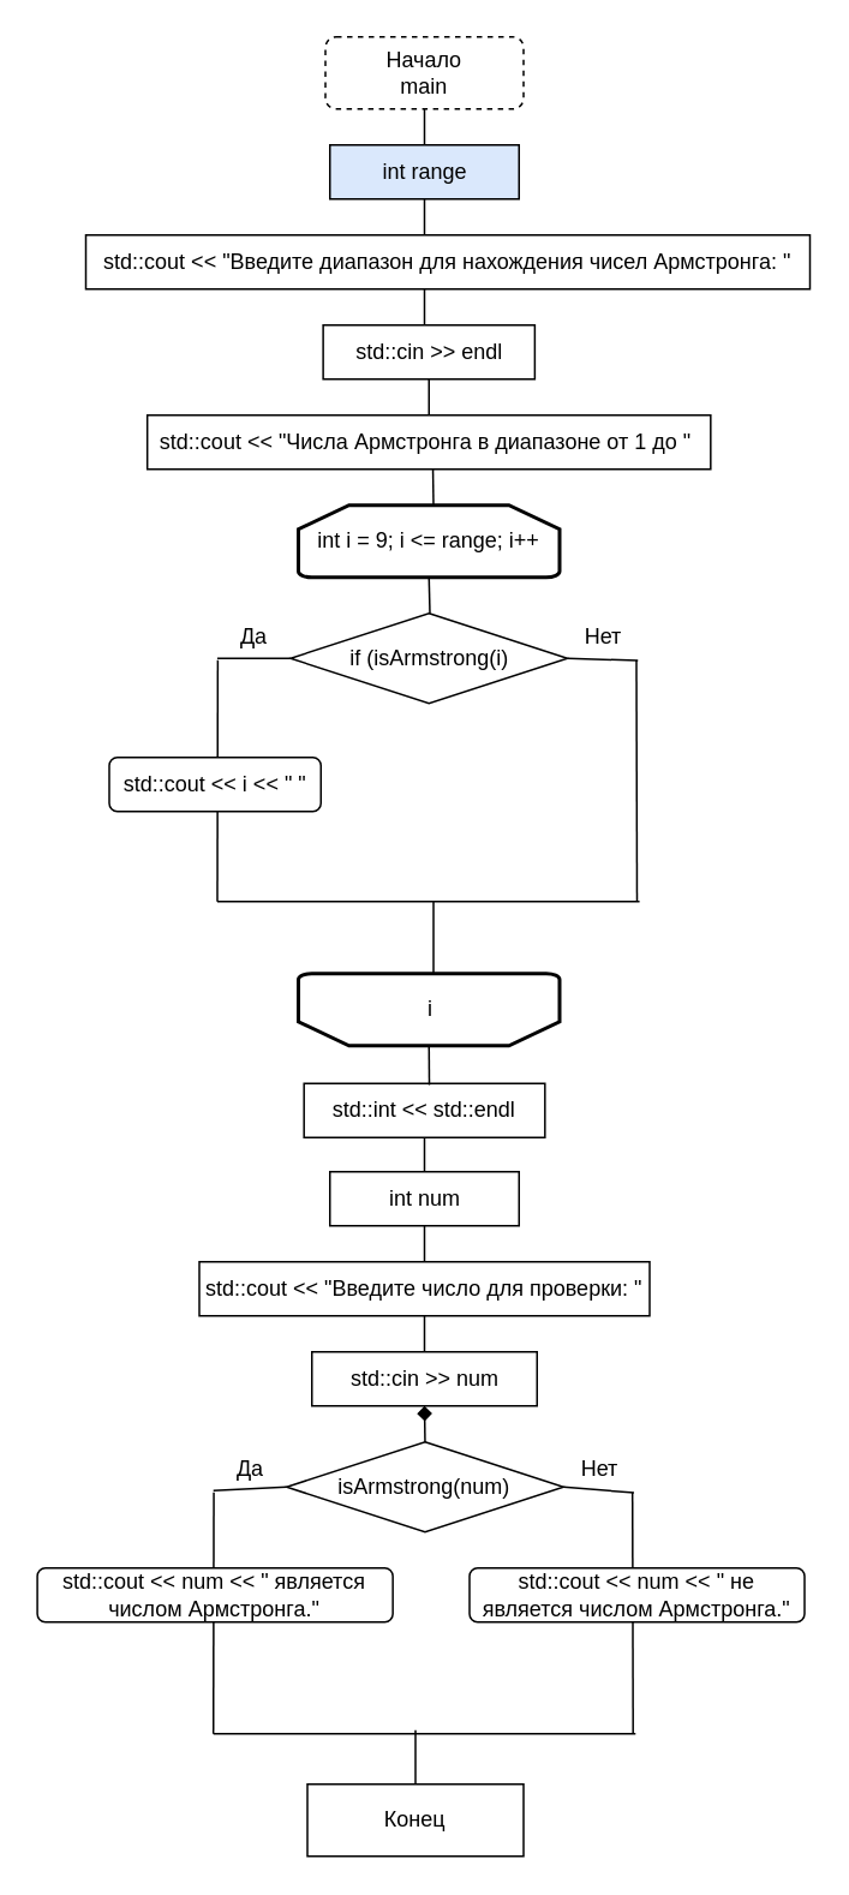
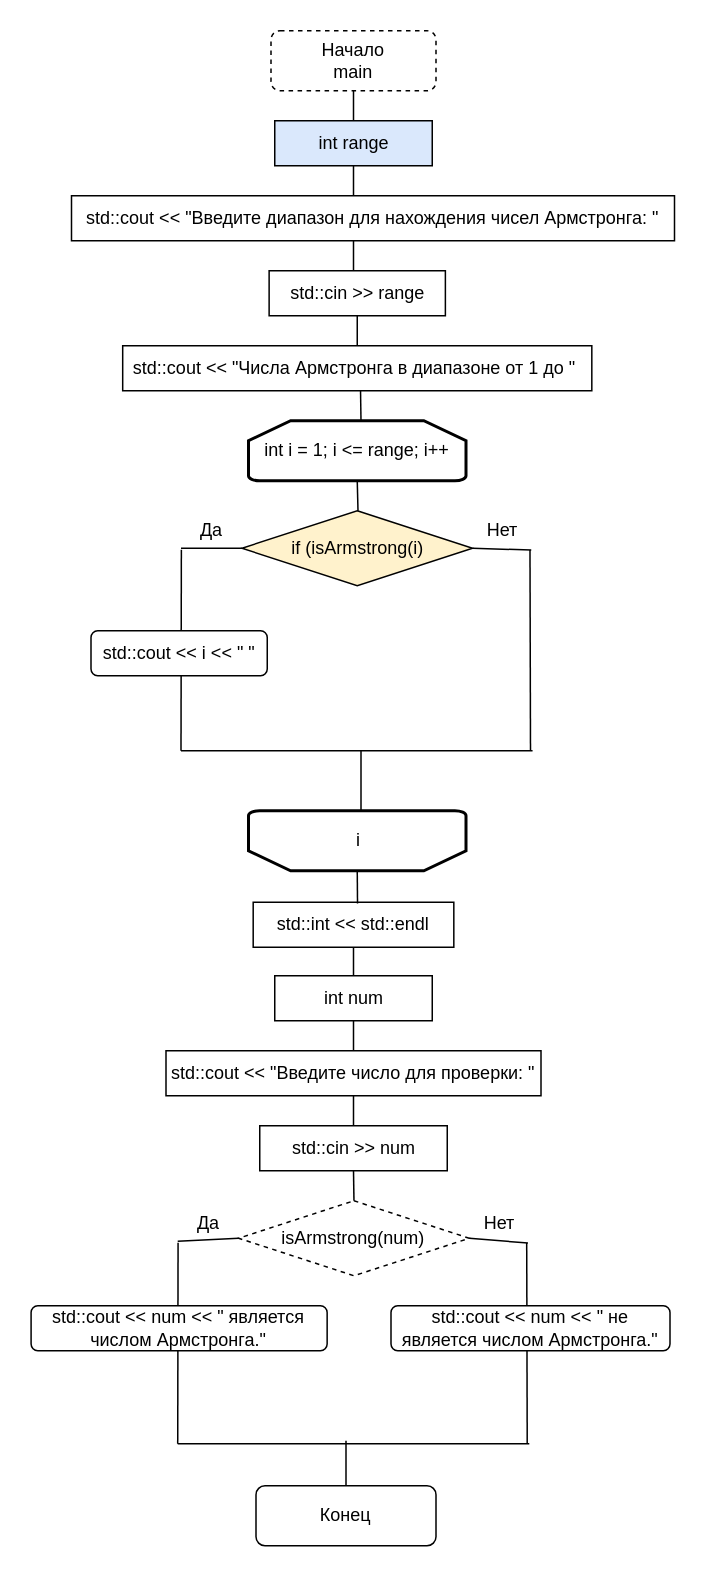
  <mxCell id="0" />
  <mxCell id="1" parent="0" />
  <mxCell id="2" style="edgeStyle=orthogonalEdgeStyle;rounded=0;orthogonalLoop=1;jettySize=auto;html=1;endArrow=none;endFill=0;" edge="1" parent="1" source="3"><mxGeometry relative="1" as="geometry"><mxPoint x="235" y="80" as="targetPoint" /></mxGeometry></mxCell>
  <mxCell id="3" value="Началo&lt;div&gt;main&lt;/div&gt;" style="rounded=1;whiteSpace=wrap;html=1;fontSize=12;glass=0;strokeWidth=1;shadow=0;dashed=1;" parent="1" vertex="1"><mxGeometry x="180" y="20" width="110" height="40" as="geometry" /></mxCell>
- <mxCell id="4" value="Конец" style="whiteSpace=wrap;html=1;fontSize=12;glass=0;strokeWidth=1;shadow=0;rounded=0;" parent="1" vertex="1"><mxGeometry x="170" y="990" width="120" height="40" as="geometry" /></mxCell>
+ <mxCell id="4" value="Конец" style="rounded=1;whiteSpace=wrap;html=1;fontSize=12;glass=0;strokeWidth=1;shadow=0;" parent="1" vertex="1"><mxGeometry x="170" y="990" width="120" height="40" as="geometry" /></mxCell>
  <mxCell id="5" value="int range" style="rounded=0;whiteSpace=wrap;html=1;fillColor=#dae8fc;" vertex="1" parent="1"><mxGeometry x="182.5" y="80" width="105" height="30" as="geometry" /></mxCell>
  <mxCell id="6" style="edgeStyle=orthogonalEdgeStyle;rounded=0;orthogonalLoop=1;jettySize=auto;html=1;endArrow=none;endFill=0;" edge="1" parent="1"><mxGeometry relative="1" as="geometry"><mxPoint x="235" y="130" as="targetPoint" /><mxPoint x="235" y="110" as="sourcePoint" /></mxGeometry></mxCell>
  <mxCell id="7" value="std::cout &amp;lt;&amp;lt; &quot;Введите диапазон для нахождения чисел Армстронга: &quot;" style="rounded=0;whiteSpace=wrap;html=1;" vertex="1" parent="1"><mxGeometry x="47" y="130" width="402" height="30" as="geometry" /></mxCell>
  <mxCell id="8" style="edgeStyle=orthogonalEdgeStyle;rounded=0;orthogonalLoop=1;jettySize=auto;html=1;endArrow=none;endFill=0;" edge="1" parent="1"><mxGeometry relative="1" as="geometry"><mxPoint x="237.5" y="230" as="targetPoint" /><mxPoint x="237.5" y="210" as="sourcePoint" /></mxGeometry></mxCell>
  <mxCell id="9" value="std::cout &amp;lt;&amp;lt; &quot;Числа Армстронга в диапазоне от 1 до &quot;&amp;nbsp;" style="rounded=0;whiteSpace=wrap;html=1;" vertex="1" parent="1"><mxGeometry x="81.13" y="230" width="312.75" height="30" as="geometry" /></mxCell>
  <mxCell id="10" style="edgeStyle=orthogonalEdgeStyle;rounded=0;orthogonalLoop=1;jettySize=auto;html=1;endArrow=none;endFill=0;" edge="1" parent="1"><mxGeometry relative="1" as="geometry"><mxPoint x="235" y="180" as="targetPoint" /><mxPoint x="235" y="160" as="sourcePoint" /></mxGeometry></mxCell>
- <mxCell id="11" value="std::cin &amp;gt;&amp;gt; endl" style="rounded=0;whiteSpace=wrap;html=1;" vertex="1" parent="1"><mxGeometry x="178.75" y="180" width="117.5" height="30" as="geometry" /></mxCell>
- <mxCell id="12" value="int i = 9; i &amp;lt;= range; i++" style="strokeWidth=2;html=1;shape=mxgraph.flowchart.loop_limit;whiteSpace=wrap;" vertex="1" parent="1"><mxGeometry x="165" y="280" width="145" height="40" as="geometry" /></mxCell>
+ <mxCell id="11" value="std::cin &amp;gt;&amp;gt; range" style="rounded=0;whiteSpace=wrap;html=1;" vertex="1" parent="1"><mxGeometry x="178.75" y="180" width="117.5" height="30" as="geometry" /></mxCell>
+ <mxCell id="12" value="int i = 1; i &amp;lt;= range; i++" style="strokeWidth=2;html=1;shape=mxgraph.flowchart.loop_limit;whiteSpace=wrap;" vertex="1" parent="1"><mxGeometry x="165" y="280" width="145" height="40" as="geometry" /></mxCell>
  <mxCell id="13" value="" style="endArrow=none;html=1;rounded=0;entryX=0.507;entryY=1;entryDx=0;entryDy=0;entryPerimeter=0;" edge="1" parent="1" target="9"><mxGeometry width="50" height="50" relative="1" as="geometry"><mxPoint x="240" y="280" as="sourcePoint" /><mxPoint x="450" y="230" as="targetPoint" /><Array as="points" /></mxGeometry></mxCell>
  <mxCell id="14" value="" style="endArrow=none;html=1;rounded=0;exitX=0.5;exitY=1;exitDx=0;exitDy=0;exitPerimeter=0;" edge="1" parent="1" source="12"><mxGeometry width="50" height="50" relative="1" as="geometry"><mxPoint x="340" y="270" as="sourcePoint" /><mxPoint x="238" y="340" as="targetPoint" /></mxGeometry></mxCell>
- <mxCell id="15" value="if (isArmstrong(i)" style="rhombus;whiteSpace=wrap;html=1;" vertex="1" parent="1"><mxGeometry x="160.63" y="340" width="153.75" height="50" as="geometry" /></mxCell>
+ <mxCell id="15" value="if (isArmstrong(i)" style="rhombus;whiteSpace=wrap;html=1;fillColor=#fff2cc;" vertex="1" parent="1"><mxGeometry x="160.63" y="340" width="153.75" height="50" as="geometry" /></mxCell>
  <mxCell id="16" value="" style="endArrow=none;html=1;rounded=0;exitX=1;exitY=0.5;exitDx=0;exitDy=0;entryX=0.978;entryY=0.94;entryDx=0;entryDy=0;entryPerimeter=0;" edge="1" parent="1" source="15" target="18"><mxGeometry width="50" height="50" relative="1" as="geometry"><mxPoint x="380" y="310" as="sourcePoint" /><mxPoint x="360" y="365" as="targetPoint" /></mxGeometry></mxCell>
  <mxCell id="17" value="" style="endArrow=none;html=1;rounded=0;exitX=0;exitY=0.5;exitDx=0;exitDy=0;" edge="1" parent="1" source="15"><mxGeometry width="50" height="50" relative="1" as="geometry"><mxPoint x="324" y="375" as="sourcePoint" /><mxPoint x="120" y="365" as="targetPoint" /></mxGeometry></mxCell>
  <mxCell id="18" value="Нет" style="text;html=1;align=center;verticalAlign=middle;resizable=0;points=[];autosize=1;strokeColor=none;fillColor=none;" vertex="1" parent="1"><mxGeometry x="314.38" y="338" width="40" height="30" as="geometry" /></mxCell>
  <mxCell id="19" value="Да" style="text;html=1;align=center;verticalAlign=middle;resizable=0;points=[];autosize=1;strokeColor=none;fillColor=none;" vertex="1" parent="1"><mxGeometry x="120" y="338" width="40" height="30" as="geometry" /></mxCell>
  <mxCell id="20" value="" style="endArrow=none;html=1;rounded=0;entryX=0.006;entryY=0.934;entryDx=0;entryDy=0;entryPerimeter=0;" edge="1" parent="1" target="19"><mxGeometry width="50" height="50" relative="1" as="geometry"><mxPoint x="120" y="500" as="sourcePoint" /><mxPoint x="340" y="410" as="targetPoint" /></mxGeometry></mxCell>
  <mxCell id="21" value="" style="endArrow=none;html=1;rounded=0;entryX=0.957;entryY=0.94;entryDx=0;entryDy=0;entryPerimeter=0;" edge="1" parent="1" target="18"><mxGeometry width="50" height="50" relative="1" as="geometry"><mxPoint x="353" y="500" as="sourcePoint" /><mxPoint x="360" y="380" as="targetPoint" /></mxGeometry></mxCell>
  <mxCell id="22" value="std::cout &amp;lt;&amp;lt; i &amp;lt;&amp;lt; &quot; &quot;" style="rounded=1;whiteSpace=wrap;html=1;" vertex="1" parent="1"><mxGeometry x="60" y="420" width="117.5" height="30" as="geometry" /></mxCell>
  <mxCell id="23" value="" style="endArrow=none;html=1;rounded=0;" edge="1" parent="1"><mxGeometry width="50" height="50" relative="1" as="geometry"><mxPoint x="120" y="500" as="sourcePoint" /><mxPoint x="354.38" y="500" as="targetPoint" /></mxGeometry></mxCell>
  <mxCell id="24" value="std::int &amp;lt;&amp;lt; std::endl" style="rounded=0;whiteSpace=wrap;html=1;" vertex="1" parent="1"><mxGeometry x="168.13" y="601" width="133.75" height="30" as="geometry" /></mxCell>
  <mxCell id="25" value="" style="endArrow=none;html=1;rounded=0;" edge="1" parent="1"><mxGeometry width="50" height="50" relative="1" as="geometry"><mxPoint x="240" y="500" as="sourcePoint" /><mxPoint x="240" y="540" as="targetPoint" /></mxGeometry></mxCell>
  <mxCell id="26" value="" style="strokeWidth=2;html=1;shape=mxgraph.flowchart.loop_limit;whiteSpace=wrap;rotation=-180;" vertex="1" parent="1"><mxGeometry x="165" y="540" width="145" height="40" as="geometry" /></mxCell>
  <mxCell id="27" value="i" style="text;html=1;align=center;verticalAlign=middle;resizable=0;points=[];autosize=1;strokeColor=none;fillColor=none;" vertex="1" parent="1"><mxGeometry x="222.5" y="545" width="30" height="30" as="geometry" /></mxCell>
  <mxCell id="28" value="" style="endArrow=none;html=1;rounded=0;exitX=0.5;exitY=0;exitDx=0;exitDy=0;exitPerimeter=0;entryX=0.52;entryY=0.029;entryDx=0;entryDy=0;entryPerimeter=0;" edge="1" parent="1" source="26" target="24"><mxGeometry width="50" height="50" relative="1" as="geometry"><mxPoint x="390" y="410" as="sourcePoint" /><mxPoint x="410" y="480" as="targetPoint" /></mxGeometry></mxCell>
  <mxCell id="29" value="" style="endArrow=none;html=1;rounded=0;exitX=0.5;exitY=1;exitDx=0;exitDy=0;" edge="1" parent="1" source="24"><mxGeometry width="50" height="50" relative="1" as="geometry"><mxPoint x="280" y="620" as="sourcePoint" /><mxPoint x="235" y="650" as="targetPoint" /></mxGeometry></mxCell>
  <mxCell id="30" value="&lt;div style=&quot;text-align: start;&quot;&gt;&lt;span style=&quot;background-color: initial; font-size: 0px; text-wrap: nowrap;&quot;&gt;&lt;font face=&quot;monospace&quot; color=&quot;rgba(0, 0, 0, 0)&quot;&gt;int num&lt;/font&gt;&lt;/span&gt;&lt;/div&gt;" style="rounded=0;whiteSpace=wrap;html=1;" vertex="1" parent="1"><mxGeometry x="182.5" y="650" width="105" height="30" as="geometry" /></mxCell>
  <mxCell id="31" value="int num" style="text;html=1;align=center;verticalAlign=middle;resizable=0;points=[];autosize=1;strokeColor=none;fillColor=none;" vertex="1" parent="1"><mxGeometry x="205" y="650" width="60" height="30" as="geometry" /></mxCell>
  <mxCell id="32" style="edgeStyle=orthogonalEdgeStyle;rounded=0;orthogonalLoop=1;jettySize=auto;html=1;endArrow=none;endFill=0;" edge="1" parent="1"><mxGeometry relative="1" as="geometry"><mxPoint x="235" y="700" as="targetPoint" /><mxPoint x="235" y="680" as="sourcePoint" /></mxGeometry></mxCell>
  <mxCell id="33" value="std::cout &amp;lt;&amp;lt; &quot;Введите число для проверки: &quot;" style="rounded=0;whiteSpace=wrap;html=1;" vertex="1" parent="1"><mxGeometry x="110" y="700" width="250" height="30" as="geometry" /></mxCell>
  <mxCell id="34" style="edgeStyle=orthogonalEdgeStyle;rounded=0;orthogonalLoop=1;jettySize=auto;html=1;endArrow=none;endFill=0;" edge="1" parent="1"><mxGeometry relative="1" as="geometry"><mxPoint x="235" y="750" as="targetPoint" /><mxPoint x="235" y="730" as="sourcePoint" /></mxGeometry></mxCell>
  <mxCell id="35" value="std::cin &amp;gt;&amp;gt; num" style="rounded=0;whiteSpace=wrap;html=1;" vertex="1" parent="1"><mxGeometry x="172.5" y="750" width="125" height="30" as="geometry" /></mxCell>
- <mxCell id="36" value="isArmstrong(num)" style="rhombus;whiteSpace=wrap;html=1;" vertex="1" parent="1"><mxGeometry x="158.44" y="800" width="153.75" height="50" as="geometry" /></mxCell>
+ <mxCell id="36" value="isArmstrong(num)" style="rhombus;whiteSpace=wrap;html=1;dashed=1;" vertex="1" parent="1"><mxGeometry x="158.44" y="800" width="153.75" height="50" as="geometry" /></mxCell>
  <mxCell id="37" value="" style="endArrow=none;html=1;rounded=0;exitX=1;exitY=0.5;exitDx=0;exitDy=0;entryX=0.978;entryY=0.94;entryDx=0;entryDy=0;entryPerimeter=0;" edge="1" parent="1" source="36" target="39"><mxGeometry width="50" height="50" relative="1" as="geometry"><mxPoint x="377.81" y="772" as="sourcePoint" /><mxPoint x="357.81" y="827" as="targetPoint" /></mxGeometry></mxCell>
  <mxCell id="38" value="" style="endArrow=none;html=1;rounded=0;exitX=0;exitY=0.5;exitDx=0;exitDy=0;" edge="1" parent="1" source="36"><mxGeometry width="50" height="50" relative="1" as="geometry"><mxPoint x="321.81" y="837" as="sourcePoint" /><mxPoint x="117.81" y="827" as="targetPoint" /></mxGeometry></mxCell>
  <mxCell id="39" value="Нет" style="text;html=1;align=center;verticalAlign=middle;resizable=0;points=[];autosize=1;strokeColor=none;fillColor=none;" vertex="1" parent="1"><mxGeometry x="312.19" y="800" width="40" height="30" as="geometry" /></mxCell>
  <mxCell id="40" value="Да" style="text;html=1;align=center;verticalAlign=middle;resizable=0;points=[];autosize=1;strokeColor=none;fillColor=none;" vertex="1" parent="1"><mxGeometry x="117.81" y="800" width="40" height="30" as="geometry" /></mxCell>
  <mxCell id="41" value="" style="endArrow=none;html=1;rounded=0;entryX=0.006;entryY=0.934;entryDx=0;entryDy=0;entryPerimeter=0;" edge="1" parent="1" target="40"><mxGeometry width="50" height="50" relative="1" as="geometry"><mxPoint x="117.81" y="962" as="sourcePoint" /><mxPoint x="337.81" y="872" as="targetPoint" /></mxGeometry></mxCell>
  <mxCell id="42" value="" style="endArrow=none;html=1;rounded=0;entryX=0.957;entryY=0.94;entryDx=0;entryDy=0;entryPerimeter=0;" edge="1" parent="1" target="39"><mxGeometry width="50" height="50" relative="1" as="geometry"><mxPoint x="350.81" y="962" as="sourcePoint" /><mxPoint x="357.81" y="842" as="targetPoint" /></mxGeometry></mxCell>
  <mxCell id="43" value="std::cout &amp;lt;&amp;lt; num &amp;lt;&amp;lt; &quot; является числом Армстронга.&quot;" style="rounded=1;whiteSpace=wrap;html=1;" vertex="1" parent="1"><mxGeometry x="20.06" y="870" width="197.37" height="30" as="geometry" /></mxCell>
  <mxCell id="44" value="" style="endArrow=none;html=1;rounded=0;" edge="1" parent="1"><mxGeometry width="50" height="50" relative="1" as="geometry"><mxPoint x="117.81" y="962" as="sourcePoint" /><mxPoint x="352.19" y="962" as="targetPoint" /></mxGeometry></mxCell>
- <mxCell id="45" value="" style="endArrow=diamond;html=1;rounded=0;exitX=0.5;exitY=0;exitDx=0;exitDy=0;entryX=0.5;entryY=1;entryDx=0;entryDy=0;" edge="1" parent="1" source="36" target="35"><mxGeometry width="50" height="50" relative="1" as="geometry"><mxPoint x="270" y="870" as="sourcePoint" /><mxPoint x="240" y="780" as="targetPoint" /></mxGeometry></mxCell>
+ <mxCell id="45" value="" style="endArrow=none;html=1;rounded=0;exitX=0.5;exitY=0;exitDx=0;exitDy=0;entryX=0.5;entryY=1;entryDx=0;entryDy=0;" edge="1" parent="1" source="36" target="35"><mxGeometry width="50" height="50" relative="1" as="geometry"><mxPoint x="270" y="870" as="sourcePoint" /><mxPoint x="240" y="780" as="targetPoint" /></mxGeometry></mxCell>
  <mxCell id="46" value="std::cout &amp;lt;&amp;lt; num &amp;lt;&amp;lt; &quot; не является числом Армстронга.&quot;" style="rounded=1;whiteSpace=wrap;html=1;" vertex="1" parent="1"><mxGeometry x="260" y="870" width="186" height="30" as="geometry" /></mxCell>
  <mxCell id="47" value="" style="endArrow=none;html=1;rounded=0;exitX=0.5;exitY=0;exitDx=0;exitDy=0;" edge="1" parent="1" source="4"><mxGeometry width="50" height="50" relative="1" as="geometry"><mxPoint x="310" y="960" as="sourcePoint" /><mxPoint x="230" y="960" as="targetPoint" /></mxGeometry></mxCell>
